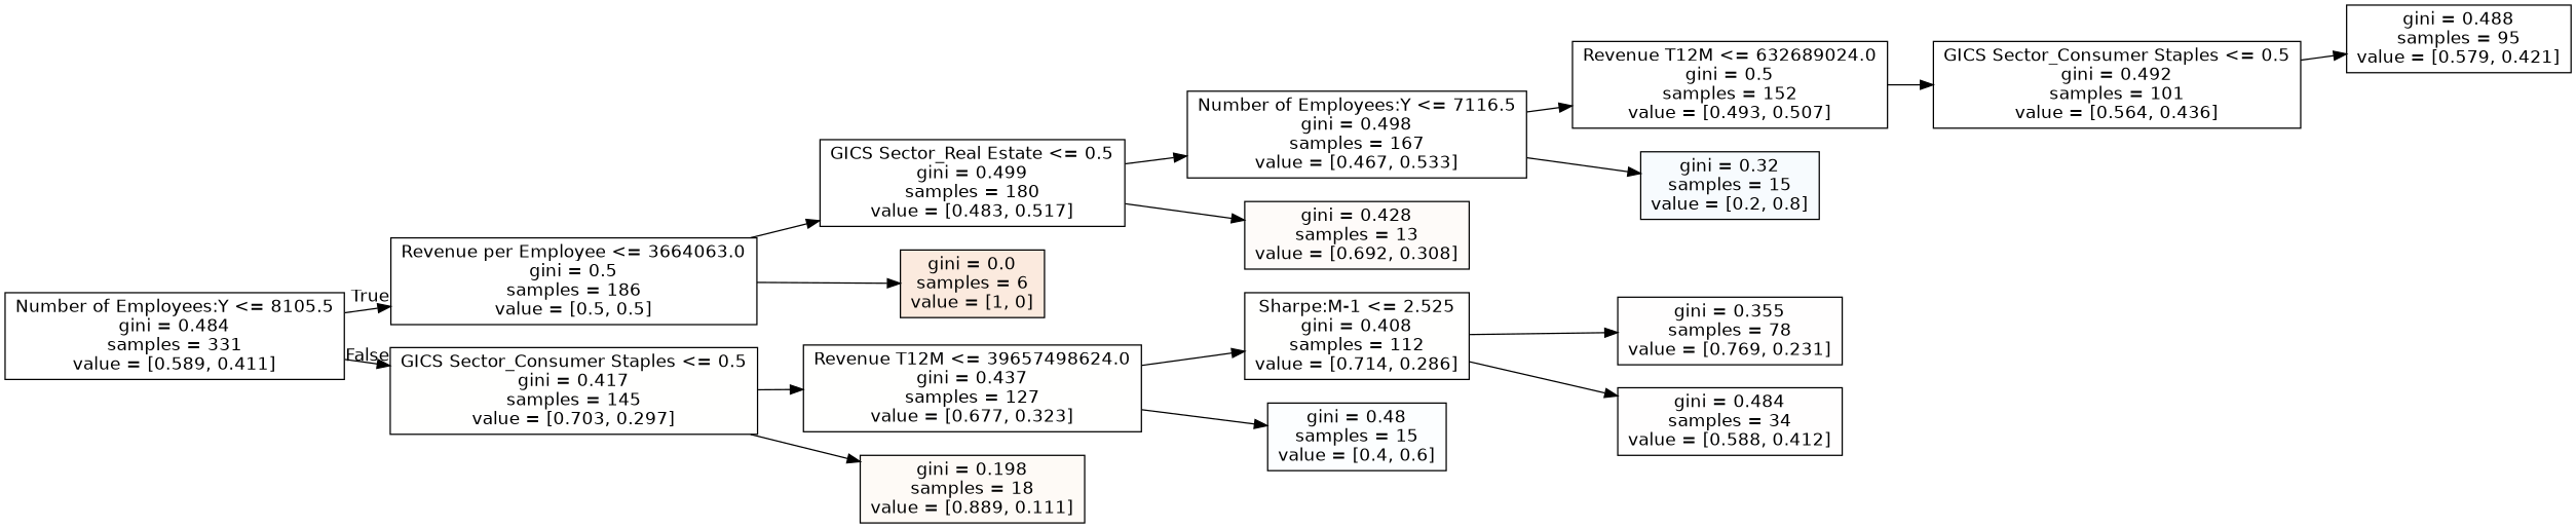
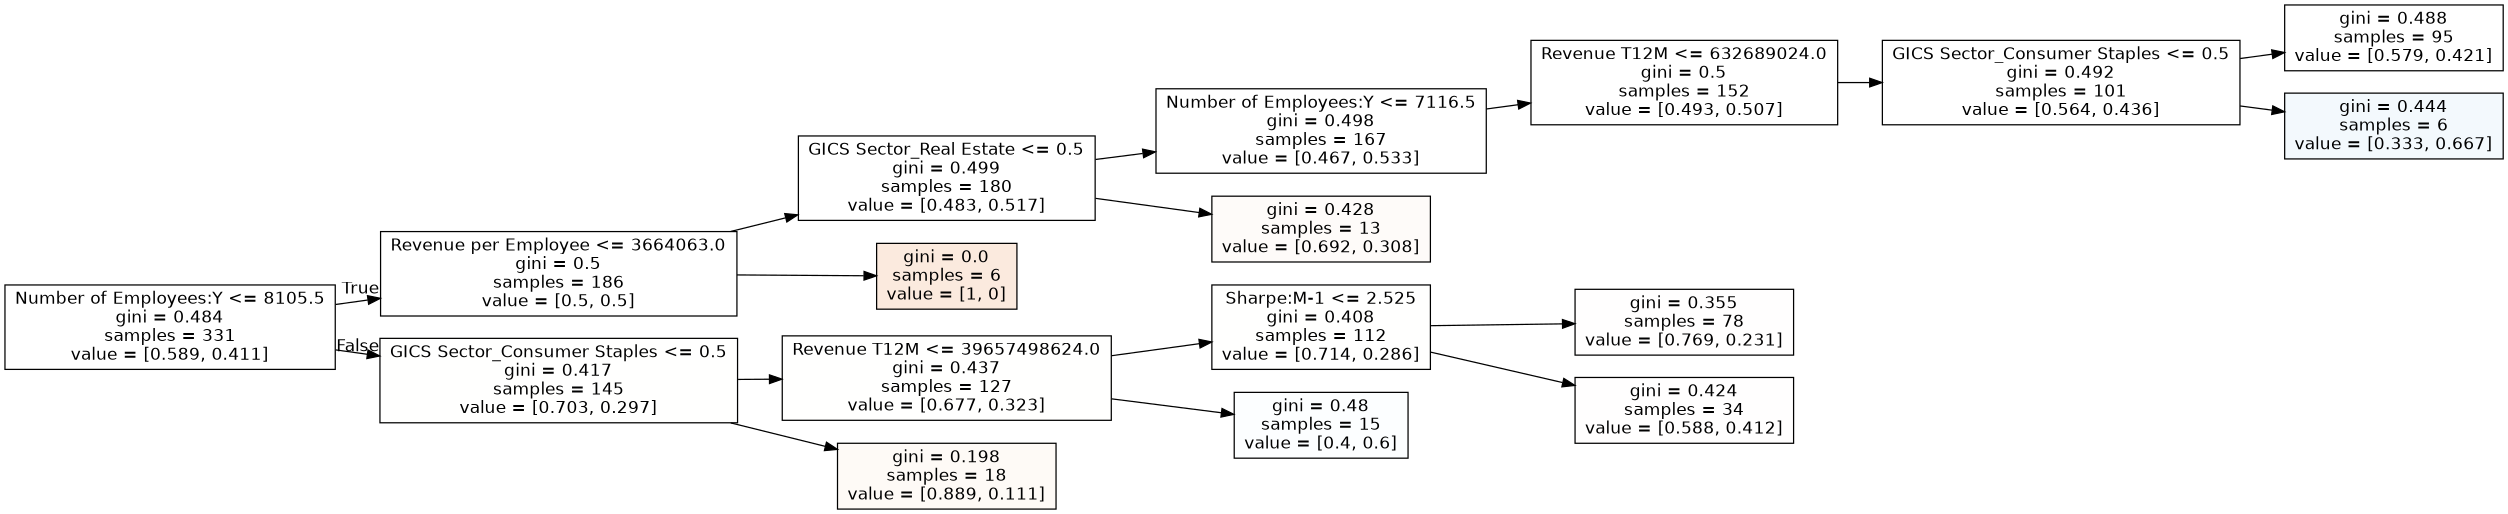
  digraph {
    rankdir=LR
    node [color=black fillcolor="#ffffff" fontname=helvetica shape=box style=filled]
    edge [fontname=helvetica]
    n1 [label="Number of Employees:Y <= 8105.5\ngini = 0.484\nsamples = 331\nvalue = [0.589, 0.411]"]
    n2 [label="Revenue per Employee <= 3664063.0\ngini = 0.5\nsamples = 186\nvalue = [0.5, 0.5]"]
    n3 [fillcolor="#fffffe" label="GICS Sector_Consumer Staples <= 0.5\ngini = 0.417\nsamples = 145\nvalue = [0.703, 0.297]"]
    n4 [label="GICS Sector_Real Estate <= 0.5\ngini = 0.499\nsamples = 180\nvalue = [0.483, 0.517]"]
    n5 [fillcolor="#fbeade" label="gini = 0.0\nsamples = 6\nvalue = [1, 0]"]
    n6 [fillcolor="#fffffe" label="Revenue T12M <= 39657498624.0\ngini = 0.437\nsamples = 127\nvalue = [0.677, 0.323]"]
    n7 [fillcolor="#fefaf6" label="gini = 0.198\nsamples = 18\nvalue = [0.889, 0.111]"]
    n8 [label="Number of Employees:Y <= 7116.5\ngini = 0.498\nsamples = 167\nvalue = [0.467, 0.533]"]
    n9 [fillcolor="#fefbf9" label="gini = 0.428\nsamples = 13\nvalue = [0.692, 0.308]"]
    n10 [label="Revenue T12M <= 632689024.0\ngini = 0.5\nsamples = 152\nvalue = [0.493, 0.507]"]
-   n11 [fillcolor="#f7fbfe" label="gini = 0.32\nsamples = 15\nvalue = [0.2, 0.8]"]
    n12 [label="GICS Sector_Consumer Staples <= 0.5\ngini = 0.492\nsamples = 101\nvalue = [0.564, 0.436]"]
    n13 [label="gini = 0.488\nsamples = 95\nvalue = [0.579, 0.421]"]
+   n14 [fillcolor="#f3f9fd" label="gini = 0.444\nsamples = 6\nvalue = [0.333, 0.667]"]
    n15 [fillcolor="#fffffe" label="Sharpe:M-1 <= 2.525\ngini = 0.408\nsamples = 112\nvalue = [0.714, 0.286]"]
    n16 [fillcolor="#fcfeff" label="gini = 0.48\nsamples = 15\nvalue = [0.4, 0.6]"]
    n17 [fillcolor="#fffefe" label="gini = 0.355\nsamples = 78\nvalue = [0.769, 0.231]"]
-   n18 [fillcolor="#fffefe" label="gini = 0.484\nsamples = 34\nvalue = [0.588, 0.412]"]
+   n18 [fillcolor="#fffefe" label="gini = 0.424\nsamples = 34\nvalue = [0.588, 0.412]"]
    n1 -> n2 [headlabel=True labelangle=45 labeldistance=2.5]
    n1 -> n3 [headlabel=False labelangle=-45 labeldistance=2.5]
    n2 -> n4
    n2 -> n5
    n3 -> n6
    n3 -> n7
    n4 -> n8
    n4 -> n9
    n6 -> n15
    n6 -> n16
    n8 -> n10
-   n8 -> n11
    n10 -> n12
    n12 -> n13
+   n12 -> n14
    n15 -> n17
    n15 -> n18
  }
